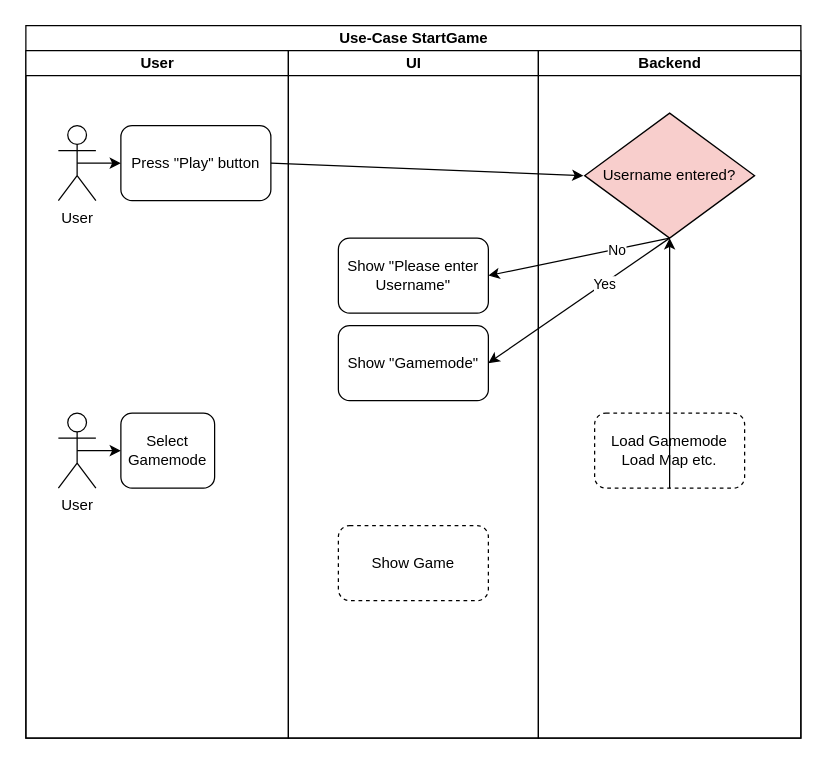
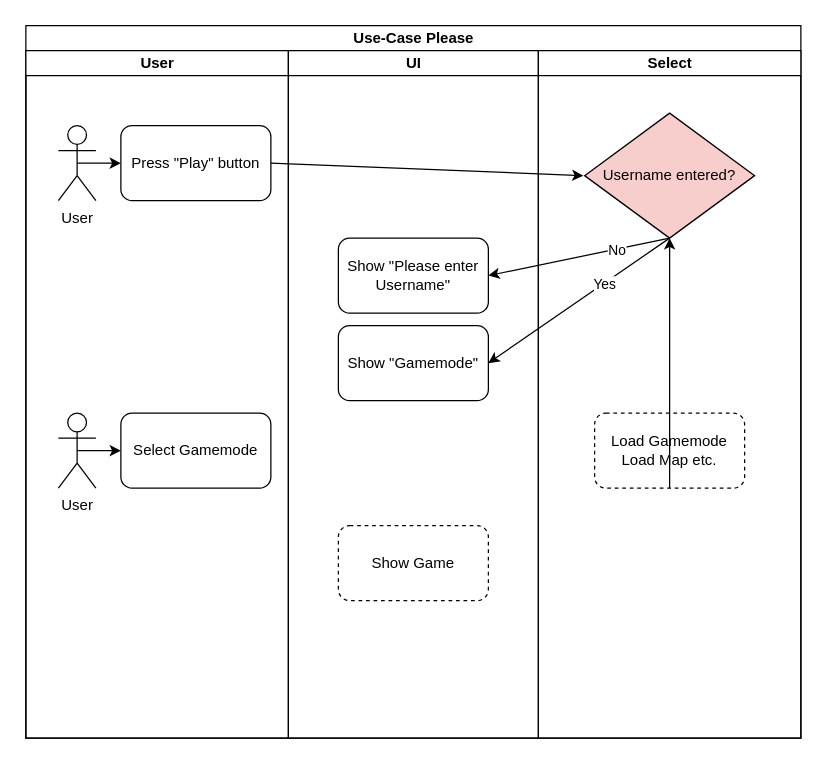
  <mxCell id="0" />
  <mxCell id="1" parent="0" />
- <mxCell id="2" value="Use-Case StartGame" style="swimlane;html=1;childLayout=stackLayout;resizeParent=1;resizeParentMax=0;startSize=20;" parent="1" vertex="1"><mxGeometry x="20" y="20" width="620" height="570" as="geometry" /></mxCell>
+ <mxCell id="2" value="Use-Case Please" style="swimlane;html=1;childLayout=stackLayout;resizeParent=1;resizeParentMax=0;startSize=20;" parent="1" vertex="1"><mxGeometry x="20" y="20" width="620" height="570" as="geometry" /></mxCell>
  <mxCell id="3" value="User" style="swimlane;html=1;startSize=20;" parent="2" vertex="1"><mxGeometry y="20" width="210" height="550" as="geometry" /></mxCell>
  <mxCell id="4" value="User" style="shape=umlActor;verticalLabelPosition=bottom;verticalAlign=top;html=1;outlineConnect=0;" parent="3" vertex="1"><mxGeometry x="26" y="60" width="30" height="60" as="geometry" /></mxCell>
  <mxCell id="5" value="Press &quot;Play&quot; button" style="rounded=1;whiteSpace=wrap;html=1;" parent="3" vertex="1"><mxGeometry x="76" y="60" width="120" height="60" as="geometry" /></mxCell>
  <mxCell id="6" value="" style="endArrow=classic;html=1;exitX=0.5;exitY=0.5;exitDx=0;exitDy=0;exitPerimeter=0;entryX=0;entryY=0.5;entryDx=0;entryDy=0;" parent="3" source="4" target="5" edge="1"><mxGeometry width="50" height="50" relative="1" as="geometry"><mxPoint x="256" y="320" as="sourcePoint" /><mxPoint x="306" y="270" as="targetPoint" /></mxGeometry></mxCell>
  <mxCell id="7" value="User" style="shape=umlActor;verticalLabelPosition=bottom;verticalAlign=top;html=1;outlineConnect=0;" parent="3" vertex="1"><mxGeometry x="26" y="290" width="30" height="60" as="geometry" /></mxCell>
- <mxCell id="8" value="Select Gamemode" style="rounded=1;whiteSpace=wrap;html=1;" parent="3" vertex="1"><mxGeometry x="76" y="290" width="75" height="60" as="geometry" /></mxCell>
+ <mxCell id="8" value="Select Gamemode" style="rounded=1;whiteSpace=wrap;html=1;" parent="3" vertex="1"><mxGeometry x="76" y="290" width="120" height="60" as="geometry" /></mxCell>
  <mxCell id="9" value="" style="endArrow=classic;html=1;exitX=0.5;exitY=0.5;exitDx=0;exitDy=0;exitPerimeter=0;entryX=0;entryY=0.5;entryDx=0;entryDy=0;" parent="3" source="7" target="8" edge="1"><mxGeometry width="50" height="50" relative="1" as="geometry"><mxPoint x="196" y="300" as="sourcePoint" /><mxPoint x="246" y="250" as="targetPoint" /></mxGeometry></mxCell>
  <mxCell id="10" value="UI" style="swimlane;html=1;startSize=20;" parent="2" vertex="1"><mxGeometry x="210" y="20" width="200" height="550" as="geometry" /></mxCell>
  <mxCell id="11" value="Show &quot;Gamemode&quot;" style="rounded=1;whiteSpace=wrap;html=1;" parent="10" vertex="1"><mxGeometry x="40" y="220" width="120" height="60" as="geometry" /></mxCell>
  <mxCell id="12" value="Show &quot;Please enter Username&quot;" style="rounded=1;whiteSpace=wrap;html=1;" parent="10" vertex="1"><mxGeometry x="40" y="150" width="120" height="60" as="geometry" /></mxCell>
  <mxCell id="13" value="Show Game" style="rounded=1;whiteSpace=wrap;html=1;dashed=1;" parent="10" vertex="1"><mxGeometry x="40" y="380" width="120" height="60" as="geometry" /></mxCell>
- <mxCell id="14" value="Backend" style="swimlane;html=1;startSize=20;" parent="2" vertex="1"><mxGeometry x="410" y="20" width="210" height="550" as="geometry" /></mxCell>
+ <mxCell id="14" value="Select" style="swimlane;html=1;startSize=20;" parent="2" vertex="1"><mxGeometry x="410" y="20" width="210" height="550" as="geometry" /></mxCell>
  <mxCell id="15" value="Username entered?" style="rhombus;whiteSpace=wrap;html=1;fillColor=#f8cecc;" parent="14" vertex="1"><mxGeometry x="37" y="50" width="136" height="100" as="geometry" /></mxCell>
  <mxCell id="16" value="Load Gamemode&lt;br&gt;Load Map etc." style="rounded=1;whiteSpace=wrap;html=1;dashed=1;" parent="14" vertex="1"><mxGeometry x="45" y="290" width="120" height="60" as="geometry" /></mxCell>
  <mxCell id="17" value="" style="endArrow=classic;html=1;entryX=1;entryY=0.5;entryDx=0;entryDy=0;exitX=0.5;exitY=1;exitDx=0;exitDy=0;" parent="2" source="15" target="11" edge="1"><mxGeometry width="50" height="50" relative="1" as="geometry"><mxPoint x="196" y="330" as="sourcePoint" /><mxPoint x="246" y="280" as="targetPoint" /></mxGeometry></mxCell>
  <mxCell id="18" value="Yes" style="edgeLabel;html=1;align=center;verticalAlign=middle;resizable=0;points=[];" parent="17" vertex="1" connectable="0"><mxGeometry x="-0.266" relative="1" as="geometry"><mxPoint x="1" as="offset" /></mxGeometry></mxCell>
  <mxCell id="19" value="" style="endArrow=classic;html=1;exitX=0.5;exitY=1;exitDx=0;exitDy=0;entryX=1;entryY=0.5;entryDx=0;entryDy=0;" parent="2" source="15" target="12" edge="1"><mxGeometry width="50" height="50" relative="1" as="geometry"><mxPoint x="196" y="330" as="sourcePoint" /><mxPoint x="246" y="280" as="targetPoint" /></mxGeometry></mxCell>
  <mxCell id="20" value="No&lt;br&gt;" style="edgeLabel;html=1;align=center;verticalAlign=middle;resizable=0;points=[];" parent="19" vertex="1" connectable="0"><mxGeometry x="-0.404" y="1" relative="1" as="geometry"><mxPoint as="offset" /></mxGeometry></mxCell>
  <mxCell id="21" value="" style="endArrow=classic;html=1;exitX=0.5;exitY=1;exitDx=0;exitDy=0;" parent="2" source="16" target="15" edge="1"><mxGeometry width="50" height="50" relative="1" as="geometry"><mxPoint x="196" y="320" as="sourcePoint" /><mxPoint x="246" y="270" as="targetPoint" /></mxGeometry></mxCell>
  <mxCell id="22" value="" style="endArrow=classic;html=1;exitX=1;exitY=0.5;exitDx=0;exitDy=0;" parent="1" source="5" edge="1"><mxGeometry width="50" height="50" relative="1" as="geometry"><mxPoint x="216" y="360" as="sourcePoint" /><mxPoint x="466" y="140" as="targetPoint" /></mxGeometry></mxCell>
